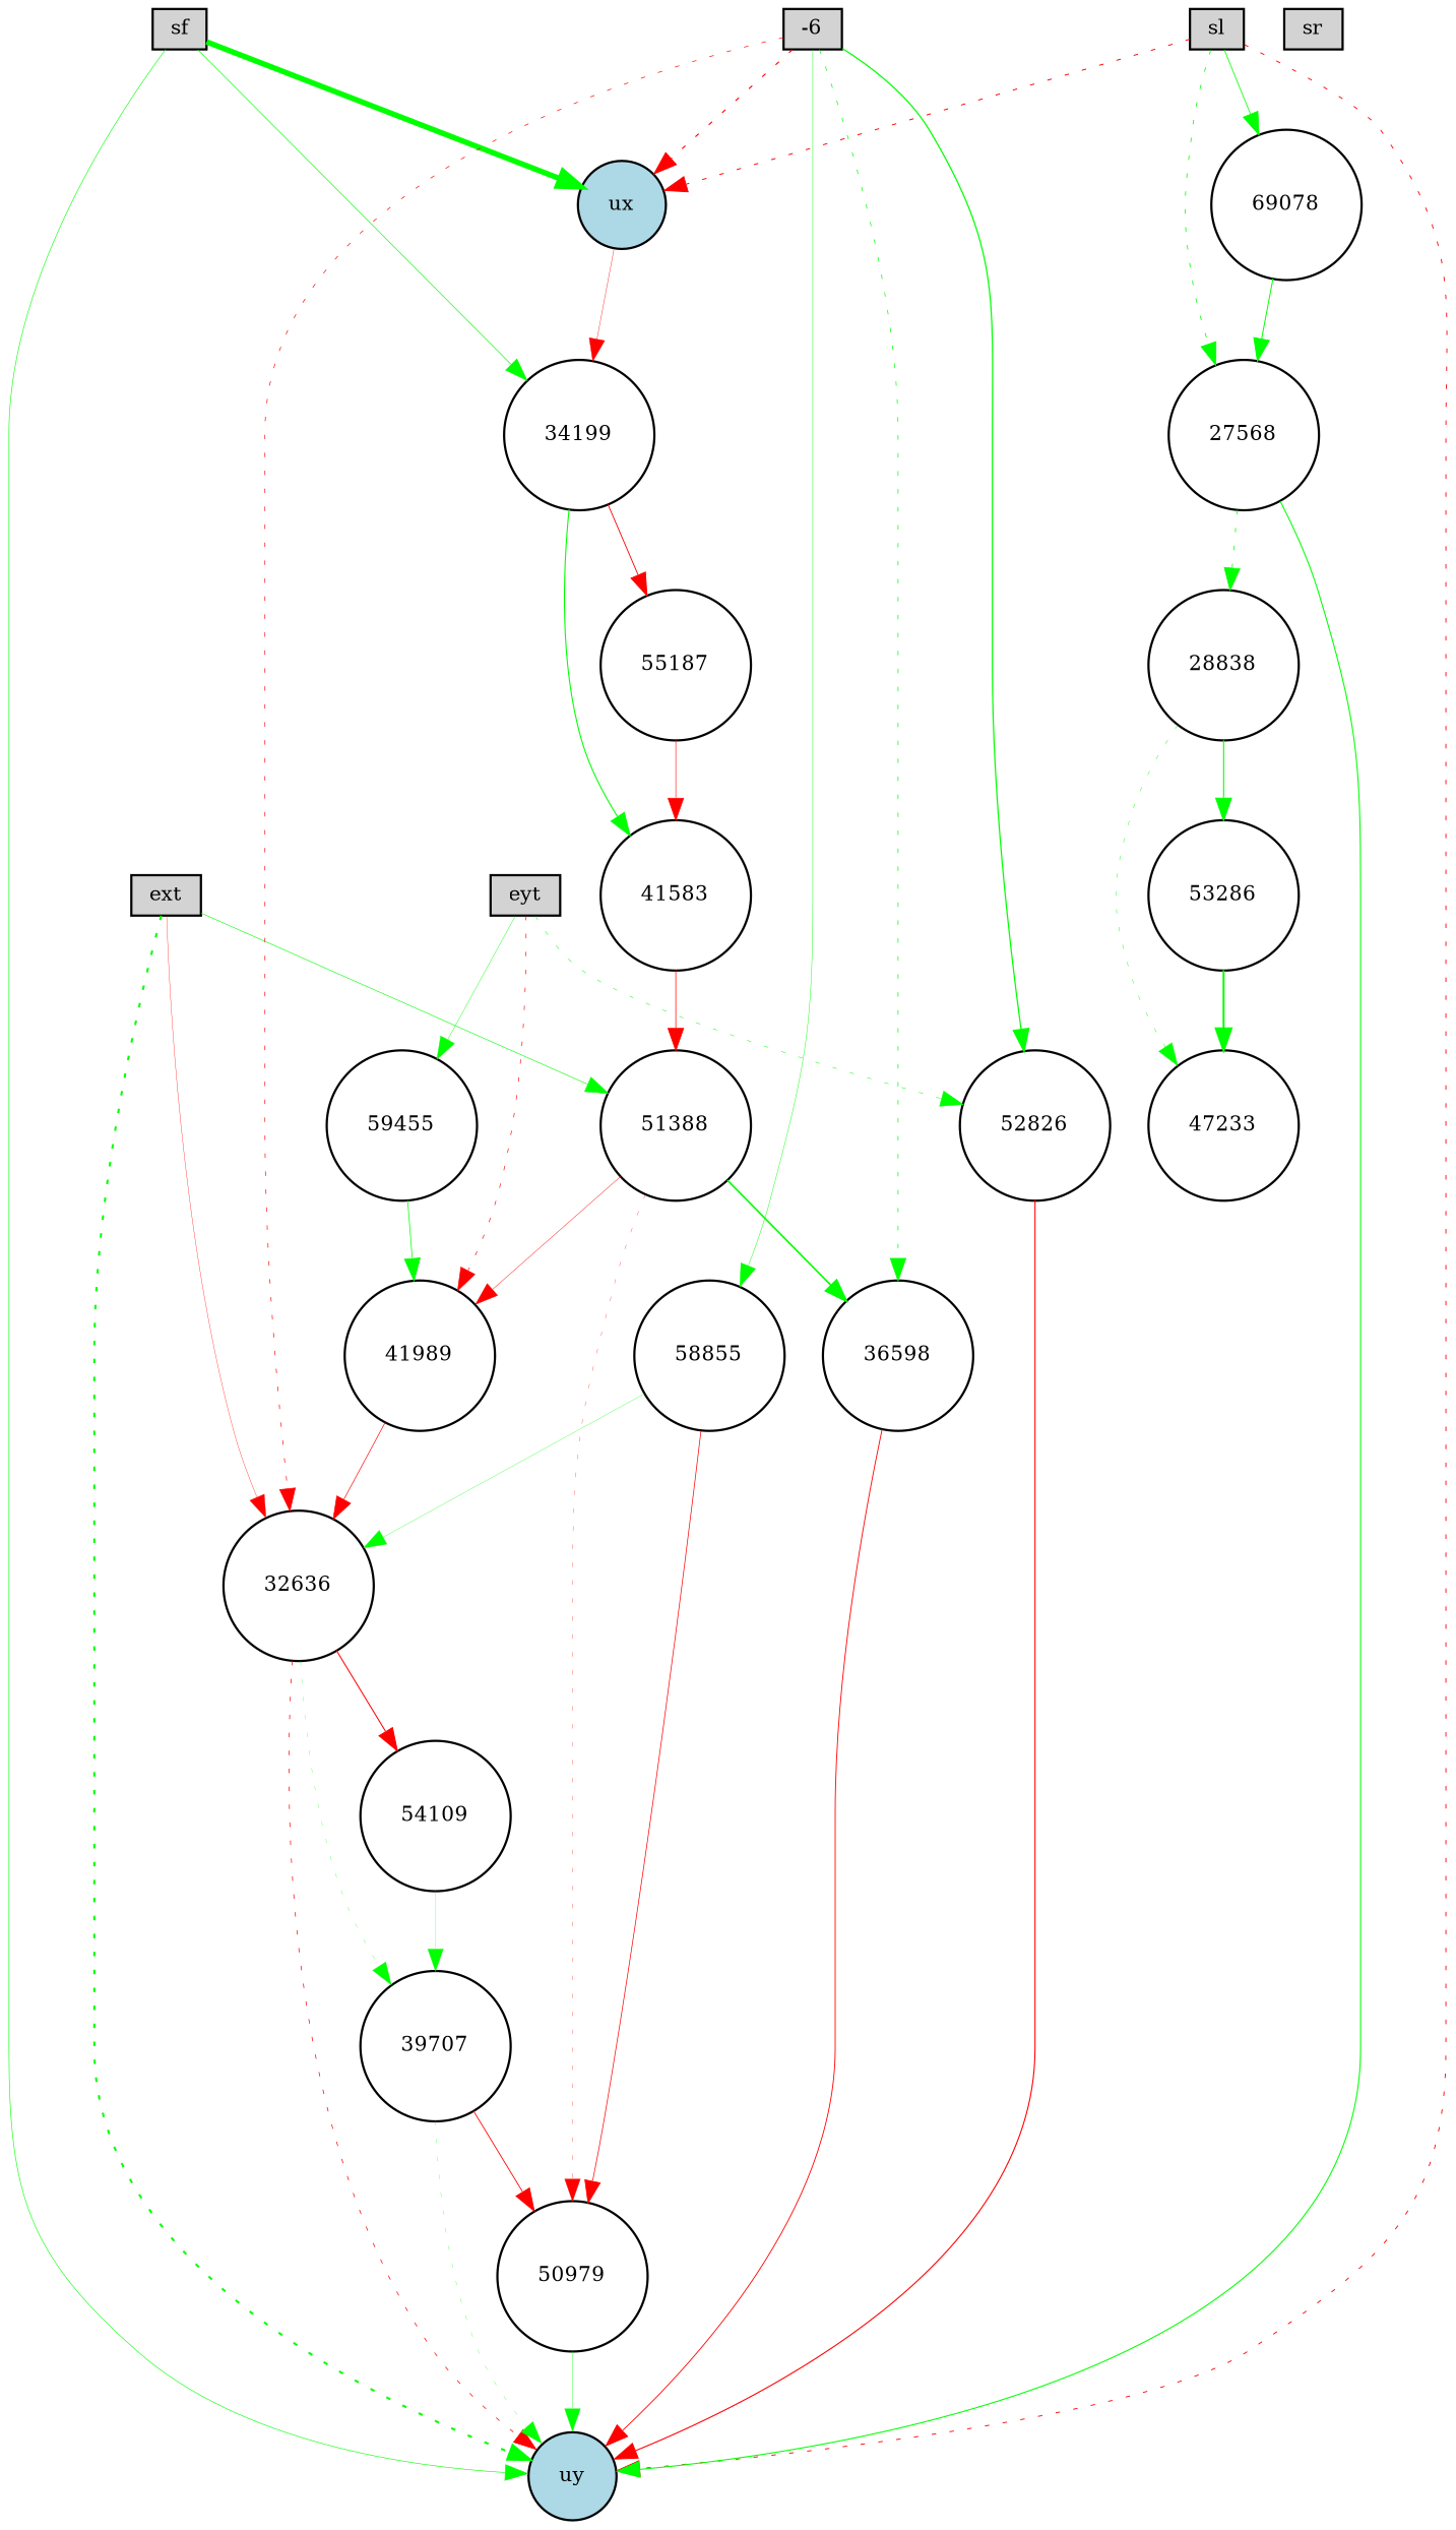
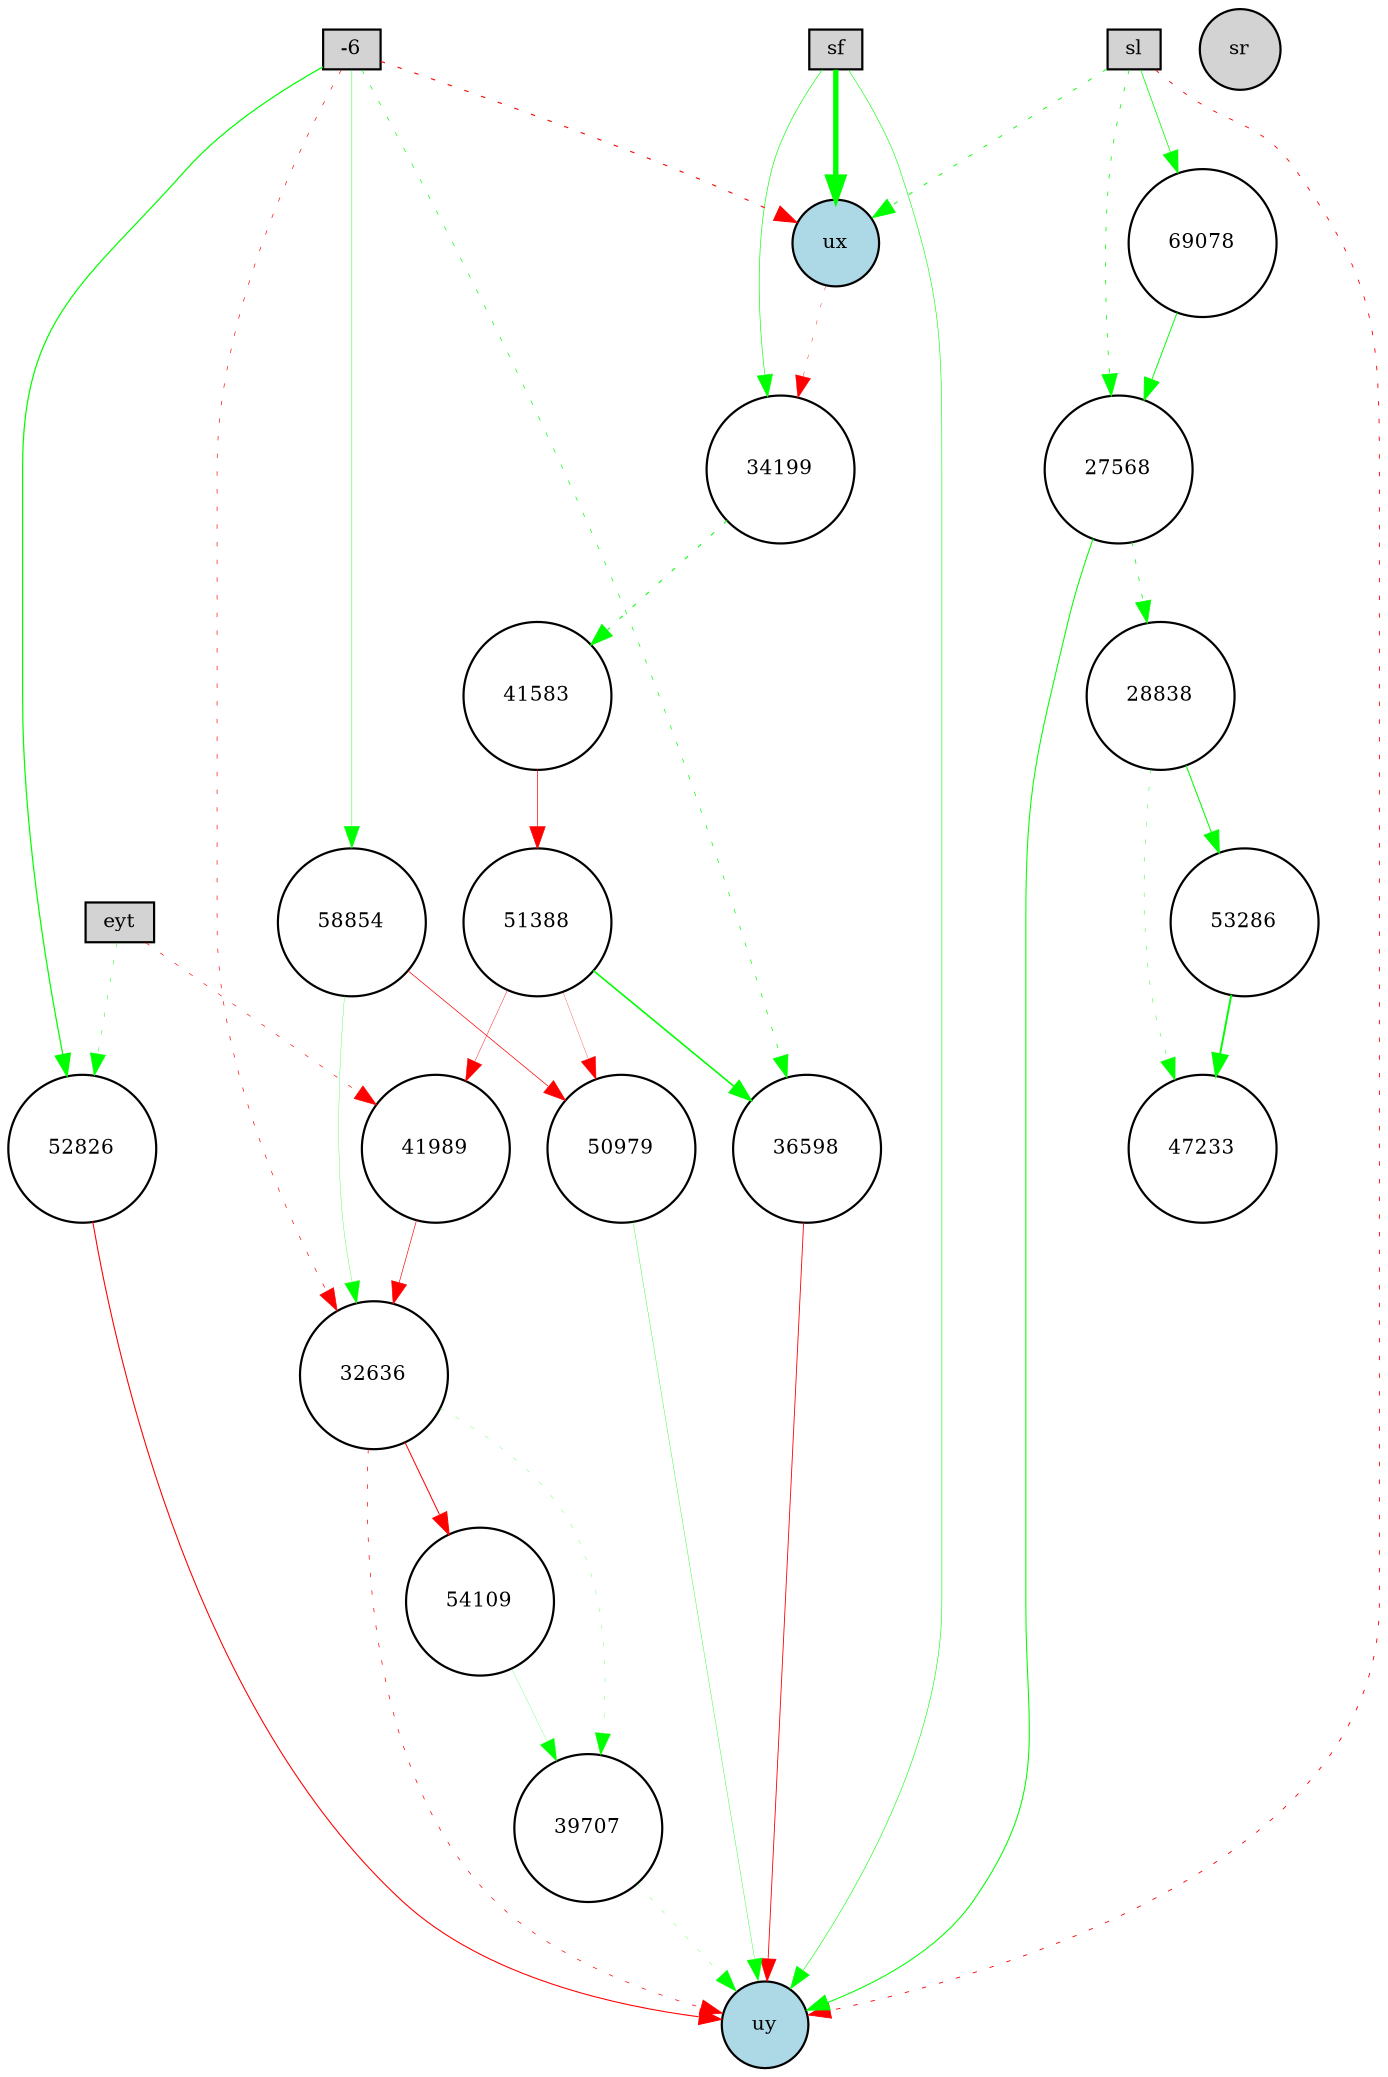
  digraph {
    node [fillcolor=white fontsize=9 shape=circle style=filled]
    edge [color=green style=solid]
-   ext [fillcolor=lightgray height=0.2 shape=box width=0.2]
    uy [fillcolor=lightblue height=0.2 width=0.2]
    32636 [height=0.2 width=0.2]
    51388 [height=0.2 width=0.2]
    39707 [height=0.2 width=0.2]
    54109 [height=0.2 width=0.2]
    41989 [height=0.2 width=0.2]
    36598 [height=0.2 width=0.2]
    50979 [height=0.2 width=0.2]
    eyt [fillcolor=lightgray height=0.2 shape=box width=0.2]
-   59455 [height=0.2 width=0.2]
    52826 [height=0.2 width=0.2]
    sf [fillcolor=lightgray height=0.2 shape=box width=0.2]
    ux [fillcolor=lightblue height=0.2 width=0.2]
    34199 [height=0.2 width=0.2]
    41583 [height=0.2 width=0.2]
-   55187 [height=0.2 width=0.2]
    sl [fillcolor=lightgray height=0.2 shape=box width=0.2]
    27568 [height=0.2 width=0.2]
    69078 [height=0.2 width=0.2]
    28838 [height=0.2 width=0.2]
-   sr [fillcolor=lightgray height=0.2 shape=box width=0.2]
+   sr [fillcolor=lightgray height=0.2 width=0.2]
    -6 [fillcolor=lightgray height=0.2 shape=box width=0.2]
-   58855 [height=0.2 width=0.2]
+   58855 [height=0.2 width=0.2 label=58854]
    47233 [height=0.2 width=0.2]
    53286 [height=0.2 width=0.2]
-   ext -> uy [penwidth=0.9159587343113283 style=dotted]
-   ext -> 32636 [color=red penwidth=0.14829657359888115]
-   ext -> 51388 [penwidth=0.2646889196624916]
    32636 -> uy [color=red penwidth=0.3211695929060355 style=dotted]
    32636 -> 39707 [penwidth=0.12002822577559605 style=dotted]
    32636 -> 54109 [color=red penwidth=0.4592267741291708]
    51388 -> 41989 [color=red penwidth=0.18954820988251783]
    51388 -> 36598 [penwidth=0.7311180408065695]
-   51388 -> 50979 [color=red penwidth=0.12966441104064824 style=dotted]
+   51388 -> 50979 [color=red penwidth=0.12966441104064824]
    39707 -> uy [penwidth=0.12438310291813422 style=dotted]
-   39707 -> 50979 [color=red penwidth=0.38153389197312415]
    54109 -> 39707 [penwidth=0.10259081872767657]
    41989 -> 32636 [color=red penwidth=0.2945948739271326]
    36598 -> uy [color=red penwidth=0.391096112645817]
    50979 -> uy [penwidth=0.16356134734893524]
    eyt -> 41989 [color=red penwidth=0.28846677007493904 style=dotted]
-   eyt -> 59455 [penwidth=0.1813563525010668]
    eyt -> 52826 [penwidth=0.21652529951451685 style=dotted]
-   59455 -> 41989 [penwidth=0.3308374196471695]
    52826 -> uy [color=red penwidth=0.48845150205474264]
    sf -> uy [penwidth=0.2641604238113642]
    sf -> ux [penwidth=2.4512792366887424]
    sf -> 34199 [penwidth=0.28924775844275424]
-   ux -> 34199 [color=red penwidth=0.1737422817303128]
-   34199 -> 41583 [penwidth=0.4806977800911022]
-   34199 -> 55187 [color=red penwidth=0.3956866217682595]
+   ux -> 34199 [color=red penwidth=0.1737422817303128 style=dotted]
+   34199 -> 41583 [penwidth=0.4806977800911022 style=dotted]
    41583 -> 51388 [color=red penwidth=0.321253876840139]
-   55187 -> 41583 [color=red penwidth=0.25525467490369896]
    sl -> uy [color=red penwidth=0.4017727707216967 style=dotted]
-   sl -> ux [color=red penwidth=0.4289148173340971 style=dotted]
+   sl -> ux [penwidth=0.4289148173340971 style=dotted]
    sl -> 27568 [penwidth=0.3569486723311106 style=dotted]
    sl -> 69078 [penwidth=0.3506119125583561]
    27568 -> uy [penwidth=0.4738056082238091]
    27568 -> 28838 [penwidth=0.33504461972839344 style=dotted]
    69078 -> 27568 [penwidth=0.43282678750502823]
    28838 -> 47233 [penwidth=0.18661898431724694 style=dotted]
    28838 -> 53286 [penwidth=0.4695582267483045]
    -6 -> 32636 [color=red penwidth=0.3000575419811806 style=dotted]
    -6 -> 36598 [penwidth=0.31800576359715327 style=dotted]
    -6 -> 52826 [penwidth=0.5560652742968548]
    -6 -> ux [color=red penwidth=0.501872739725917 style=dotted]
    -6 -> 58855 [penwidth=0.19477765916394213]
    58855 -> 32636 [penwidth=0.13494271757035065]
    58855 -> 50979 [color=red penwidth=0.3197992059290341]
    53286 -> 47233 [penwidth=0.8732212364344881]
  }
